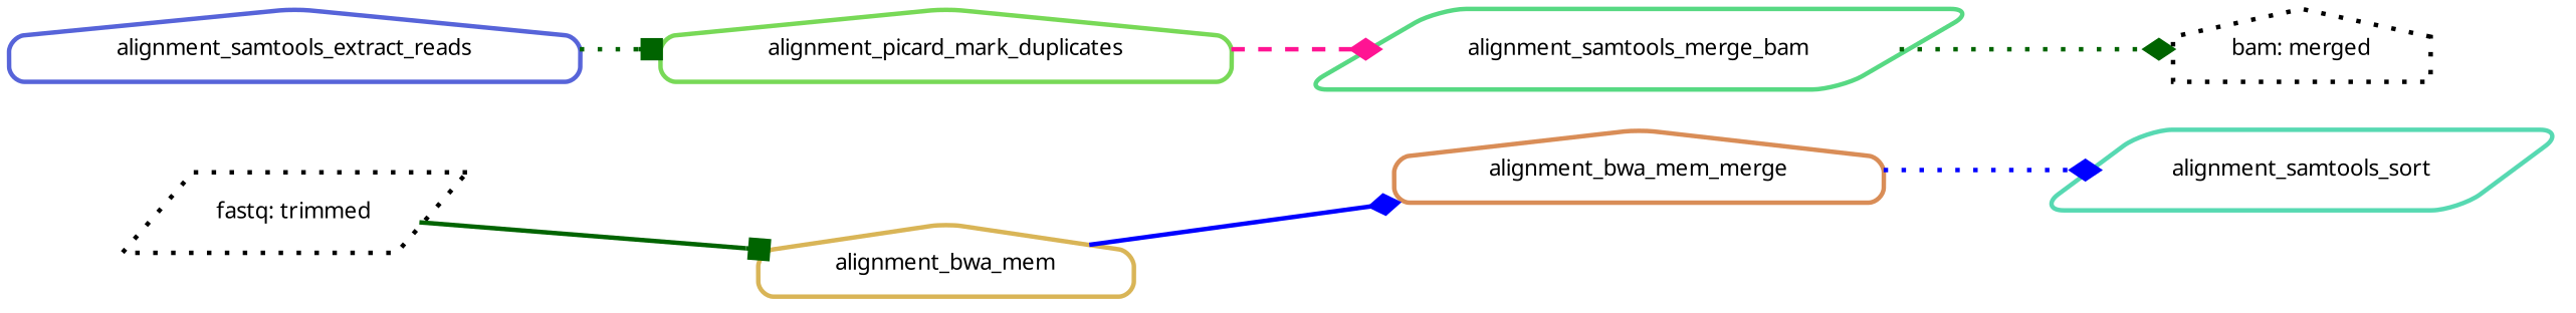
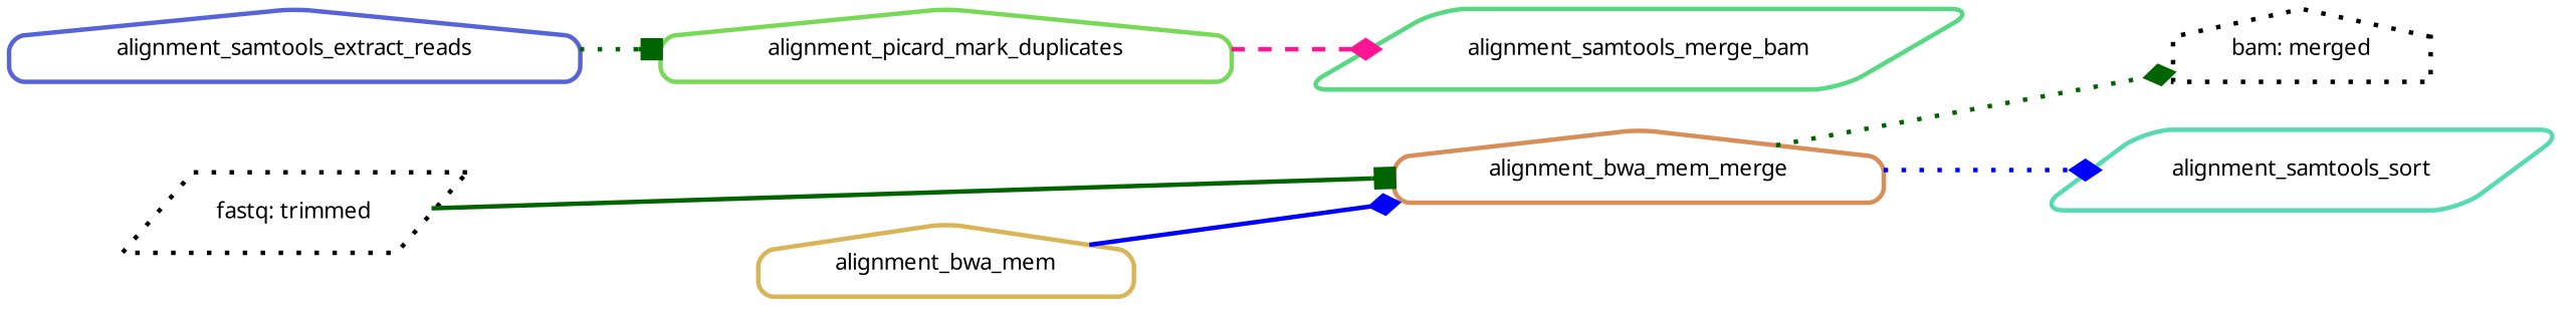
  digraph {
    bgcolor=white
    rankdir=LR
    node [color="0.0 0.0 0.0" fontname=sans fontsize=10 penwidth=2 shape=house style=rounded]
    edge [arrowhead=diamond color=darkgreen penwidth=2 style=dotted]
    n1 [color="0.45 0.6 0.85" label=alignment_samtools_sort shape=parallelogram]
    n2 [color="0.39 0.6 0.85" label=alignment_samtools_merge_bam shape=parallelogram]
    n3 [label="bam: merged" style=dotted]
    n4 [color="0.29 0.6 0.85" label=alignment_picard_mark_duplicates]
    n5 [color="0.65 0.6 0.85" label=alignment_samtools_extract_reads]
    n6 [color="0.07 0.6 0.85" label=alignment_bwa_mem_merge]
    n7 [color="0.12 0.6 0.85" label=alignment_bwa_mem]
    n8 [label="fastq: trimmed" shape=parallelogram style=dotted]
-   n2 -> n3
+   n6 -> n3
    n4 -> n2 [color=deeppink style=dashed]
    n5 -> n4 [arrowhead=box]
    n6 -> n1 [color=blue]
    n7 -> n6 [color=blue style=solid]
-   n8 -> n7 [arrowhead=box style=solid]
+   n8 -> n6 [arrowhead=box style=solid]
  }
